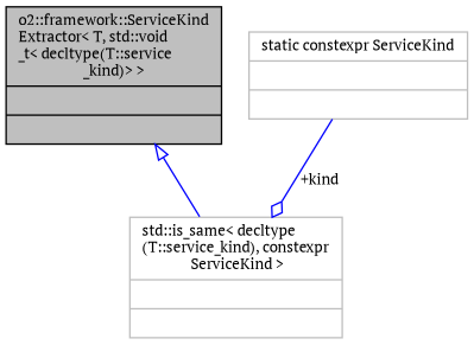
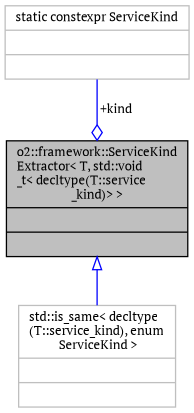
  digraph {
    fontname="PT Serif"
    node [color=grey75 fontname="PT Serif" fontsize=10 shape=record]
    edge [color=blue fontname="PT Serif" fontsize=10 labelfontname=Helvetica labelfontsize=10 style=solid]
    n1 [color=black fillcolor=grey75 fontcolor=black height=0.2 label="{o2::framework::ServiceKind\lExtractor\< T, std::void\l_t\< decltype(T::service\l_kind)\> \>\n||}" style=filled width=0.4]
-   n2 [height=0.2 label="{std::is_same\< decltype\l(T::service_kind), constexpr\l ServiceKind \>\n||}" width=0.4]
+   n2 [height=0.2 label="{std::is_same\< decltype\l(T::service_kind), enum\l ServiceKind \>\n||}" width=0.4]
    n3 [height=0.2 label="{static constexpr ServiceKind\n||}" width=0.4]
    n1 -> n2 [arrowtail=onormal dir=back]
-   n3 -> n2 [arrowhead=odiamond label=" +kind"]
+   n3 -> n1 [arrowhead=odiamond label=" +kind"]
  }
